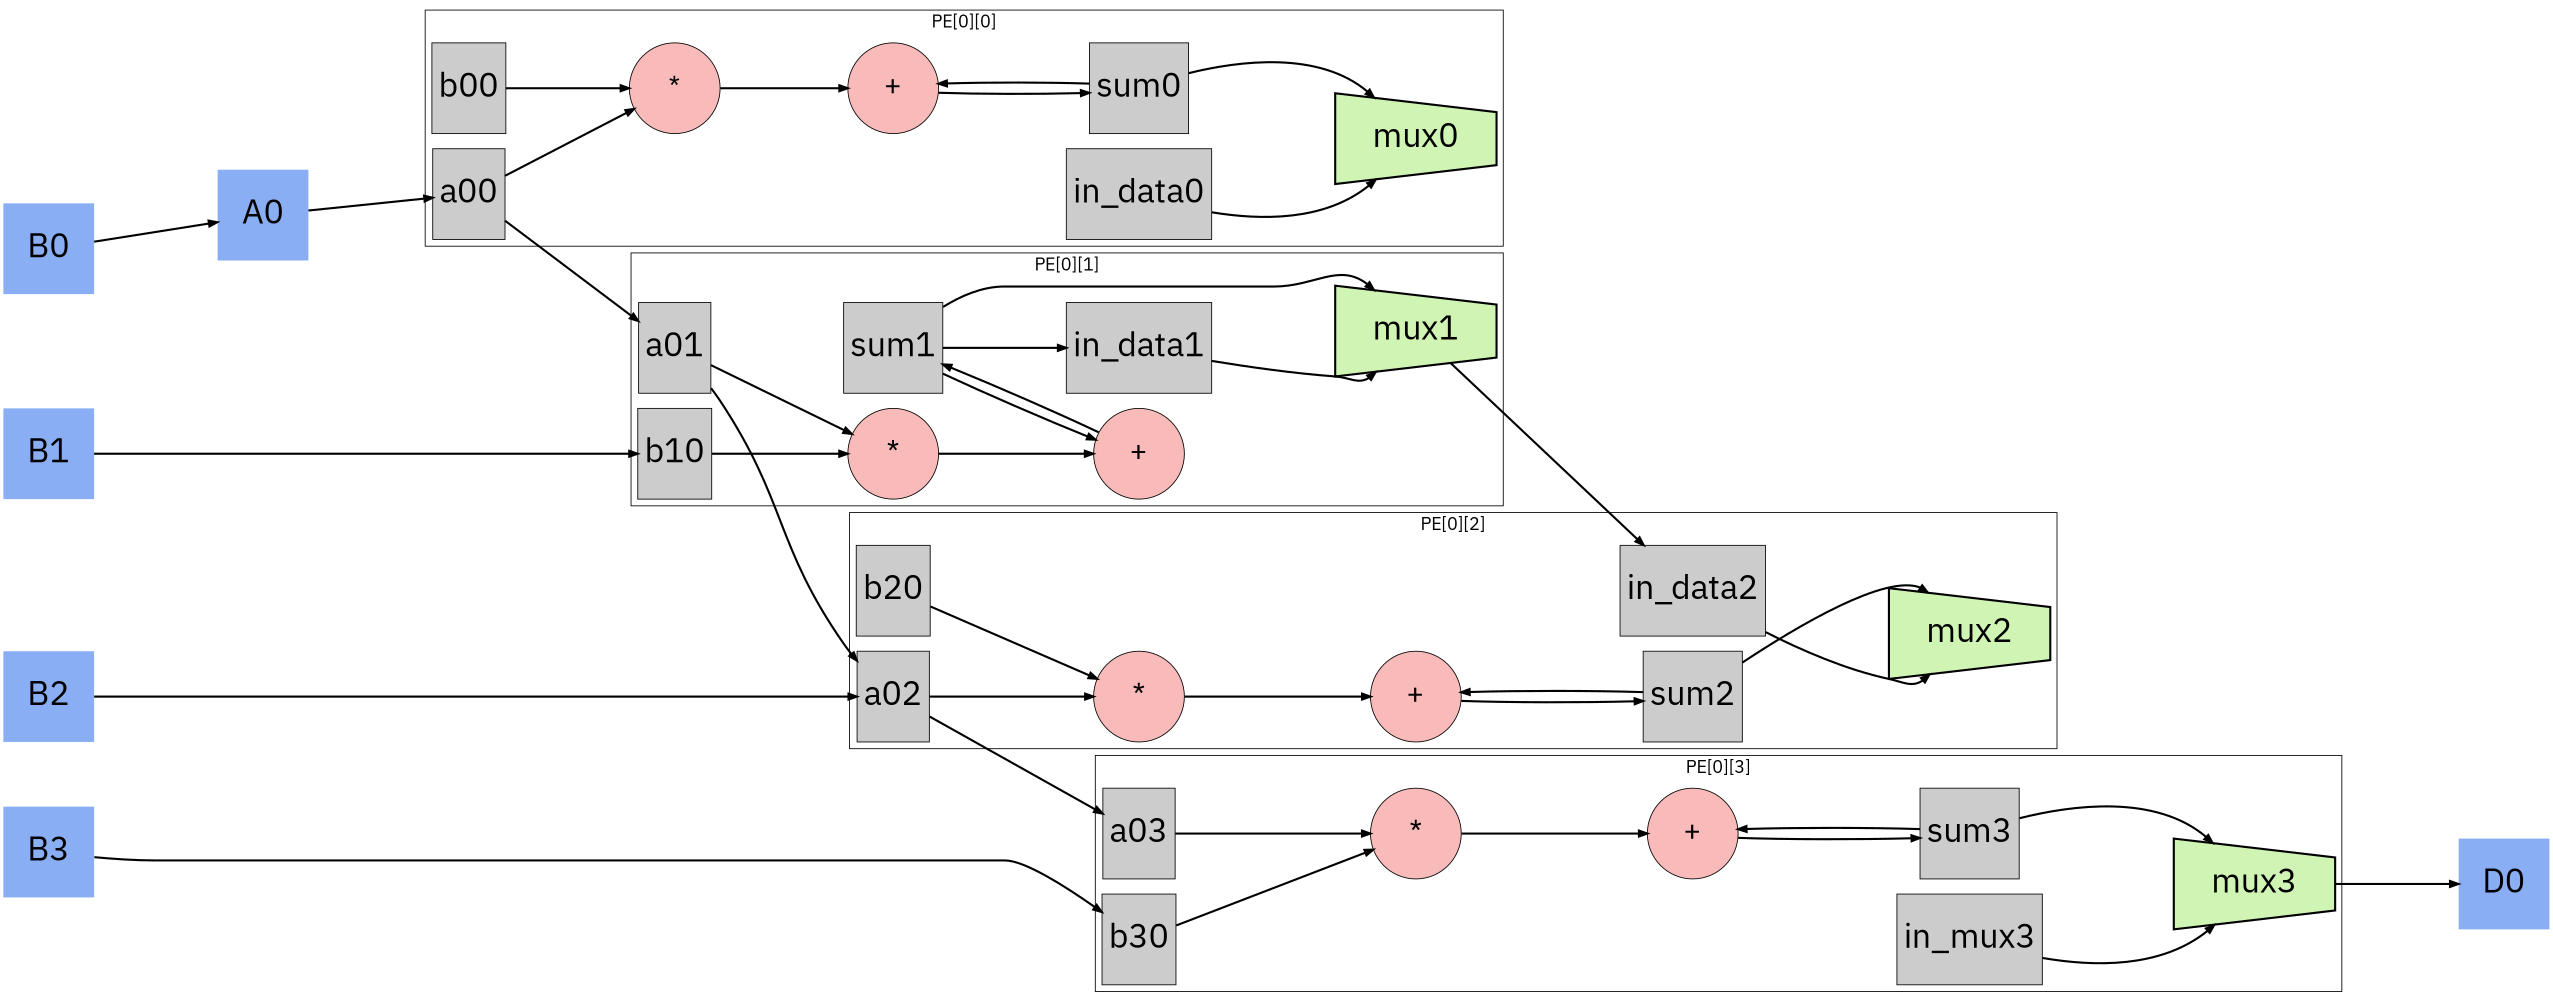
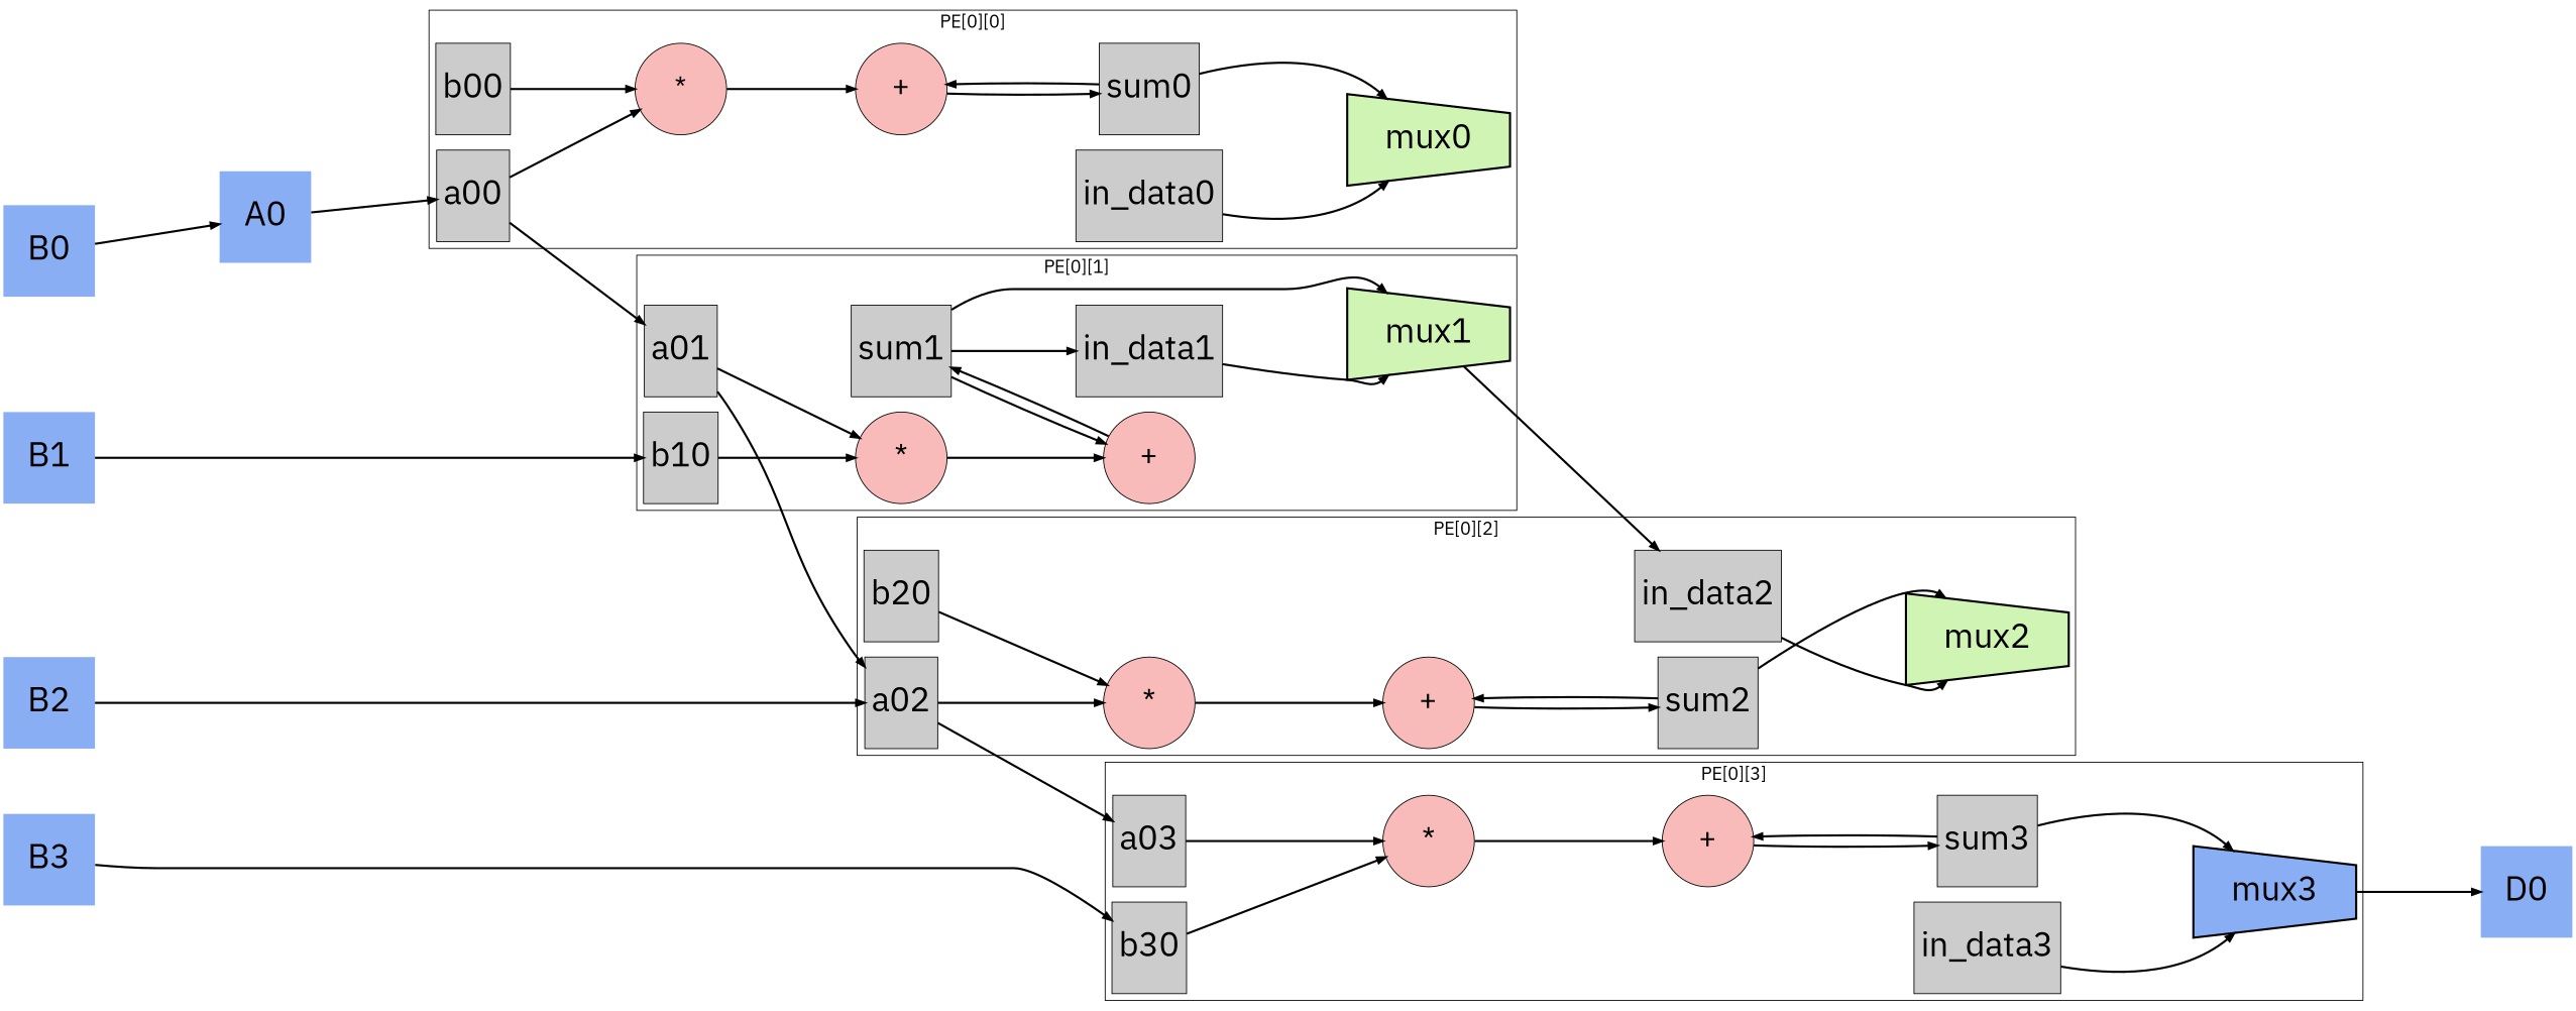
  digraph {
    fontname="IBM Plex Sans"
    rankdir=LR
    node [fillcolor="#cccccc" fontname="IBM Plex Sans" fontsize=40 shape=dff style=filled]
    edge [fontname="IBM Plex Sans" minlen=4 penwidth=2.5]
    A0 [fillcolor="#8aaef4" height=1.5 orientation=0 penwidth=2.5 peripheries=0 shape=diain width=1.5]
    B0 [fillcolor="#8aaef4" height=1.5 orientation=0 penwidth=2.5 peripheries=0 shape=diaintop width=1.5]
    B1 [fillcolor="#8aaef4" height=1.5 orientation=0 penwidth=2.5 peripheries=0 shape=diaintop width=1.5]
    B2 [fillcolor="#8aaef4" height=1.5 orientation=0 penwidth=2.5 peripheries=0 shape=diaintop width=1.5]
    B3 [fillcolor="#8aaef4" height=1.5 orientation=0 penwidth=2.5 peripheries=0 shape=diaintop width=1.5]
    D0 [fillcolor="#8aaef4" height=1.5 penwidth=2.5 peripheries=0 shape=diaout width=1.5]
    n7 [fillcolor="#f9bbb9" fixedsize=true fontsize=31 height=1.5 label="*" shape=ellipse width=1.5]
    n8 [fillcolor="#f9bbb9" fixedsize=true fontsize=35 height=1.5 label="+" shape=ellipse width=1.5]
    sum0 [height=1.5 width=1]
    in_data0 [height=1.5 width=1]
    mux1 [fillcolor="#d0f4b3" height=1.5 orientation=-90 penwidth=2.5 shape=trapezium width=1]
    a00 [height=1.5 width=1]
    b00 [height=1.5 width=1]
    mux0 [fillcolor="#d0f4b3" height=1.5 orientation=-90 penwidth=2.5 shape=trapezium width=1]
    n15 [fillcolor="#f9bbb9" fixedsize=true fontsize=35 height=1.5 label="*" shape=ellipse width=1.5]
    n16 [fillcolor="#f9bbb9" fixedsize=true fontsize=35 height=1.5 label="+" shape=ellipse width=1.5]
    sum1 [height=1.5 width=1]
    in_data1 [height=1.5 width=1]
    a01 [height=1.5 width=1]
    b10 [height=1.5 width=1]
    n21 [fillcolor="#f9bbb9" fixedsize=true fontsize=35 height=1.5 label="*" shape=ellipse width=1.5]
    n22 [fillcolor="#f9bbb9" fixedsize=true fontsize=35 height=1.5 label="+" shape=ellipse width=1.5]
    sum2 [height=1.5 width=1]
    in_data2 [height=1.5 width=1]
    a02 [height=1.5 width=1]
    b20 [height=1.5 width=1]
    mux2 [fillcolor="#d0f4b3" height=1.5 orientation=-90 penwidth=2.5 shape=trapezium width=1]
    n28 [fillcolor="#f9bbb9" fixedsize=true fontsize=35 height=1.5 label="*" shape=ellipse width=1.5]
    n29 [fillcolor="#f9bbb9" fixedsize=true fontsize=35 height=1.5 label="+" shape=ellipse width=1.5]
    sum3 [height=1.5 width=1]
-   in_data3 [height=1.5 width=1 label=in_mux3]
+   in_data3 [height=1.5 width=1]
    a03 [height=1.5 width=1]
    b30 [height=1.5 width=1]
-   mux3 [fillcolor="#d0f4b3" height=1.5 orientation=-90 penwidth=2.5 shape=trapezium width=1]
+   mux3 [fillcolor="#8aaef4" height=1.5 orientation=-90 penwidth=2.5 shape=trapezium width=1]
    subgraph sub_1 {
      A0
    }
    subgraph sub_2 {
      B0
    }
    subgraph sub_3 {
      B1
    }
    subgraph sub_4 {
      B2
    }
    subgraph sub_5 {
      B3
    }
    subgraph sub_6 {
      D0
    }
    subgraph sub_7 {
      n7
    }
    subgraph sub_8 {
      n8
    }
    subgraph sub_9 {
      sum0
    }
    subgraph sub_10 {
      in_data0
    }
    subgraph sub_11 {
      mux1
    }
    subgraph sub_12 {
      a00
    }
    subgraph sub_13 {
      b00
    }
    subgraph sub_14 {
      mux0
    }
    subgraph sub_15 {
      n15
    }
    subgraph sub_16 {
      n16
    }
    subgraph sub_17 {
      sum1
    }
    subgraph sub_18 {
      in_data1
    }
    subgraph sub_19 {
      a01
    }
    subgraph sub_20 {
      b10
    }
    subgraph sub_21 {
      n21
    }
    subgraph sub_22 {
      n22
    }
    subgraph sub_23 {
      sum2
    }
    subgraph sub_24 {
      in_data2
    }
    subgraph sub_25 {
      a02
    }
    subgraph sub_26 {
      b20
    }
    subgraph sub_27 {
      mux2
    }
    subgraph sub_28 {
      n28
    }
    subgraph sub_29 {
      n29
    }
    subgraph sub_30 {
      sum3
    }
    subgraph sub_31 {
      in_data3
    }
    subgraph sub_32 {
      a03
    }
    subgraph sub_33 {
      b30
    }
    subgraph sub_34 {
      mux3
    }
    subgraph sub_35 {
      rank=same
      B0
      B1
      B2
      B3
    }
    subgraph cluster_36 {
      color=black
      fontsize=21
      label="PE[0][0]"
      n7
      n8
      sum0
      in_data0
      a00
      b00
      mux0
    }
    subgraph cluster_37 {
      color=black
      fontsize=21
      label="PE[0][1]"
      mux1
      n15
      n16
      sum1
      in_data1
      a01
      b10
    }
    subgraph cluster_38 {
      color=black
      fontsize=21
      label="PE[0][2]"
      n21
      n22
      sum2
      in_data2
      a02
      b20
      mux2
    }
    subgraph cluster_39 {
      color=black
      fontsize=21
      label="PE[0][3]"
      n28
      n29
      sum3
      in_data3
      a03
      b30
      mux3
    }
    A0 -> a00
    B0 -> A0
    B0 -> B1 [style=invis]
    B1 -> B2 [style=invis]
    B1 -> b10
    B2 -> B3 [style=invis]
    B2 -> a02
    B3 -> b30
    n7 -> n8
    n8 -> sum0
    sum0 -> n8
    sum0 -> mux0 [headport=nw]
    in_data0 -> mux0 [headport=sw]
    mux1 -> in_data2
    a00 -> n7
    a00 -> a01
    b00 -> n7
    n15 -> n16
    n16 -> sum1
    sum1 -> mux1 [headport=nw]
    sum1 -> n16
    sum1 -> in_data1
    in_data1 -> mux1 [headport=sw]
    a01 -> n15
    a01 -> a02
    b10 -> n15
    n21 -> n22
    n22 -> sum2
    sum2 -> n22
    sum2 -> mux2 [headport=nw]
    in_data2 -> mux2 [headport=sw]
    a02 -> n21
    a02 -> a03
    b20 -> n21
    n28 -> n29
    n29 -> sum3
    sum3 -> n29
    sum3 -> mux3 [headport=nw]
    in_data3 -> mux3 [headport=sw]
    a03 -> n28
    b30 -> n28
    mux3 -> D0
  }
